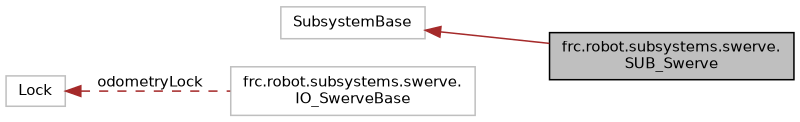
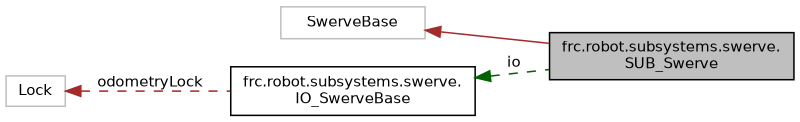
  digraph {
    rankdir=LR
    node [color=black fillcolor=white fontname=Helvetica fontsize=10 shape=record style=filled]
    edge [color=brown dir=back fontname=Helvetica fontsize=10 labelfontname=Helvetica labelfontsize=10 style=dashed]
    n1 [fillcolor=grey75 fontcolor=black height=0.2 label="frc.robot.subsystems.swerve.\lSUB_Swerve" width=0.4]
-   n2 [color=grey75 height=0.2 label=SubsystemBase width=0.4]
-   n3 [color=grey75 height=0.2 label="frc.robot.subsystems.swerve.\lIO_SwerveBase" width=0.4]
+   n2 [color=grey75 height=0.2 label=SwerveBase width=0.4]
+   n3 [height=0.2 label="frc.robot.subsystems.swerve.\lIO_SwerveBase" width=0.4]
    n4 [color=grey75 height=0.2 label=Lock width=0.4]
    n2 -> n1 [style=solid]
+   n3 -> n1 [color=darkgreen label=" io"]
    n4 -> n3 [label=" odometryLock"]
  }
